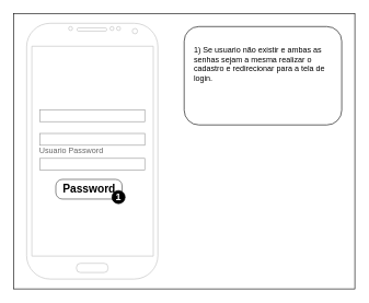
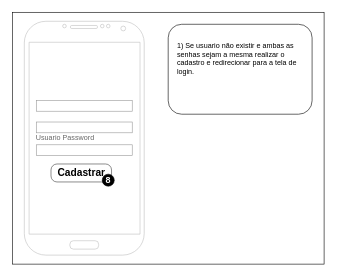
  <mxCell id="0" />
  <mxCell id="1" parent="0" />
  <mxCell id="2" value="" style="rounded=0;whiteSpace=wrap;html=1;" vertex="1" parent="1"><mxGeometry x="20" y="20" width="520" height="420" as="geometry" /></mxCell>
  <mxCell id="3" value="" style="rounded=1;whiteSpace=wrap;html=1;" vertex="1" parent="1"><mxGeometry x="280" y="40" width="240" height="150" as="geometry" /></mxCell>
  <mxCell id="4" value="" style="verticalLabelPosition=bottom;verticalAlign=top;html=1;shadow=0;dashed=0;strokeWidth=1;shape=mxgraph.android.phone2;strokeColor=#c0c0c0;" vertex="1" parent="1"><mxGeometry x="40" y="35" width="200" height="390" as="geometry" /></mxCell>
  <mxCell id="5" value="&lt;br&gt;1) Se usuario não existir e ambas as senhas sejam a mesma realizar o cadastro e redirecionar para a tela de login.&lt;br&gt;&lt;br&gt;&lt;br&gt;&lt;div&gt;&lt;br&gt;&lt;/div&gt;" style="text;html=1;spacing=5;spacingTop=-20;whiteSpace=wrap;overflow=hidden;rounded=0;" vertex="1" parent="1"><mxGeometry x="290" y="65" width="220" height="345" as="geometry" /></mxCell>
  <mxCell id="6" value="" style="strokeWidth=1;shadow=0;dashed=0;align=center;html=1;shape=mxgraph.mockup.forms.rrect;fillColor=#ffffff;rSize=0;fontColor=#666666;align=left;spacingLeft=3;strokeColor=#999999;" vertex="1" parent="1"><mxGeometry x="60" y="167" width="160" height="18" as="geometry" /></mxCell>
  <mxCell id="7" value="" style="strokeWidth=1;shadow=0;dashed=0;align=center;html=1;shape=mxgraph.mockup.forms.rrect;fillColor=#ffffff;rSize=0;fontColor=#666666;align=left;spacingLeft=3;strokeColor=#999999;" vertex="1" parent="1"><mxGeometry x="60" y="241" width="160" height="18" as="geometry" /></mxCell>
  <mxCell id="8" value="Usuario Password" style="strokeWidth=1;shadow=0;dashed=0;align=center;html=1;shape=mxgraph.mockup.forms.anchor;align=right;spacingRight=2;fontColor=#666666;" vertex="1" parent="1"><mxGeometry x="110" y="221" width="50" height="18" as="geometry" /></mxCell>
  <mxCell id="9" value="" style="strokeWidth=1;shadow=0;dashed=0;align=center;html=1;shape=mxgraph.mockup.forms.rrect;fillColor=#ffffff;rSize=0;fontColor=#666666;align=left;spacingLeft=3;strokeColor=#999999;" vertex="1" parent="1"><mxGeometry x="60" y="203" width="160" height="18" as="geometry" /></mxCell>
- <mxCell id="10" value="Password" style="strokeWidth=1;shadow=0;dashed=0;align=center;html=1;shape=mxgraph.mockup.buttons.button;mainText=;buttonStyle=round;fontSize=17;fontStyle=1;whiteSpace=wrap;strokeColor=#404040;" vertex="1" parent="1"><mxGeometry x="84.5" y="273" width="101" height="30" as="geometry" /></mxCell>
- <mxCell id="11" value="&lt;b&gt;&lt;font color=&quot;#ffffff&quot; style=&quot;font-size: 15px;&quot;&gt;1&lt;/font&gt;&lt;/b&gt;" style="ellipse;whiteSpace=wrap;html=1;aspect=fixed;fillColor=#000000;" vertex="1" parent="1"><mxGeometry x="170" y="290" width="20" height="20" as="geometry" /></mxCell>
+ <mxCell id="10" value="Cadastrar" style="strokeWidth=1;shadow=0;dashed=0;align=center;html=1;shape=mxgraph.mockup.buttons.button;mainText=;buttonStyle=round;fontSize=17;fontStyle=1;whiteSpace=wrap;strokeColor=#404040;" vertex="1" parent="1"><mxGeometry x="84.5" y="273" width="101" height="30" as="geometry" /></mxCell>
+ <mxCell id="11" value="&lt;b&gt;&lt;font color=&quot;#ffffff&quot; style=&quot;font-size: 15px;&quot;&gt;8&lt;/font&gt;&lt;/b&gt;" style="ellipse;whiteSpace=wrap;html=1;aspect=fixed;fillColor=#000000;" vertex="1" parent="1"><mxGeometry x="170" y="290" width="20" height="20" as="geometry" /></mxCell>
